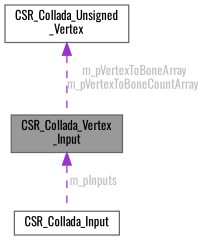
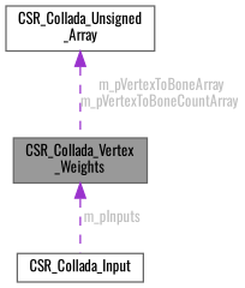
  digraph {
    fontname=Oswald
    node [color=gray40 fillcolor=white fontname=Oswald fontsize=10 shape=box style=filled]
    edge [color=darkorchid3 dir=back fontcolor=grey fontname=Oswald fontsize=10 labelfontname=Helvetica labelfontsize=10 style=dashed]
-   n1 [fillcolor=grey60 fontcolor=black height=0.2 label="CSR_Collada_Vertex\l_Input" width=0.4]
+   n1 [fillcolor=grey60 fontcolor=black height=0.2 label="CSR_Collada_Vertex\l_Weights" width=0.4]
    n2 [height=0.2 label=CSR_Collada_Input width=0.4]
-   n3 [height=0.2 label="CSR_Collada_Unsigned\l_Vertex" width=0.4]
+   n3 [height=0.2 label="CSR_Collada_Unsigned\l_Array" width=0.4]
    n1 -> n2 [label=" m_pInputs"]
    n3 -> n1 [label=" m_pVertexToBoneArray\nm_pVertexToBoneCountArray"]
  }
